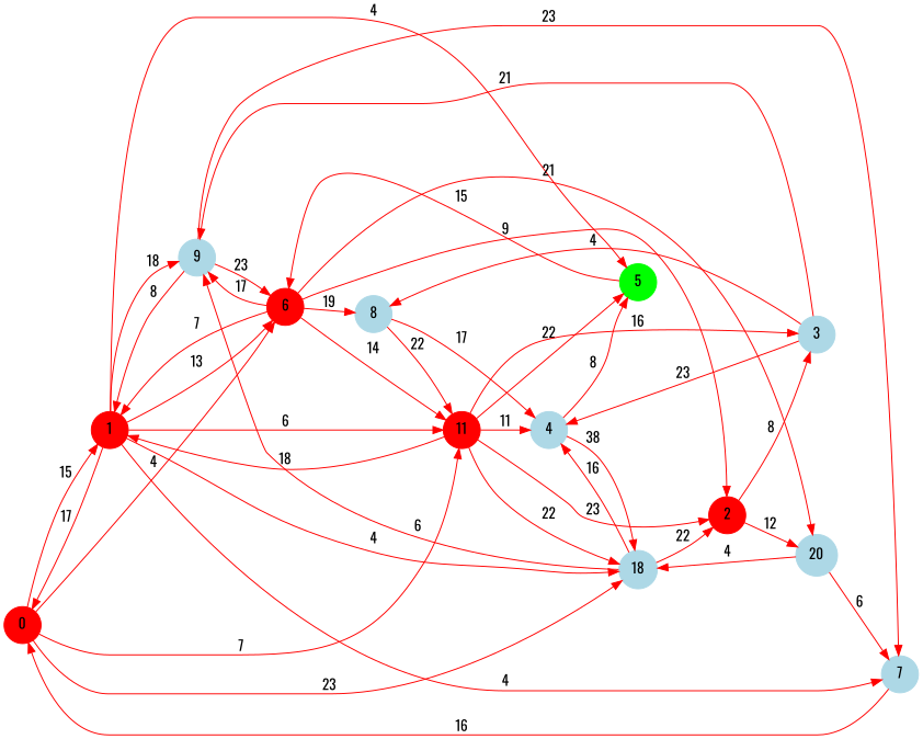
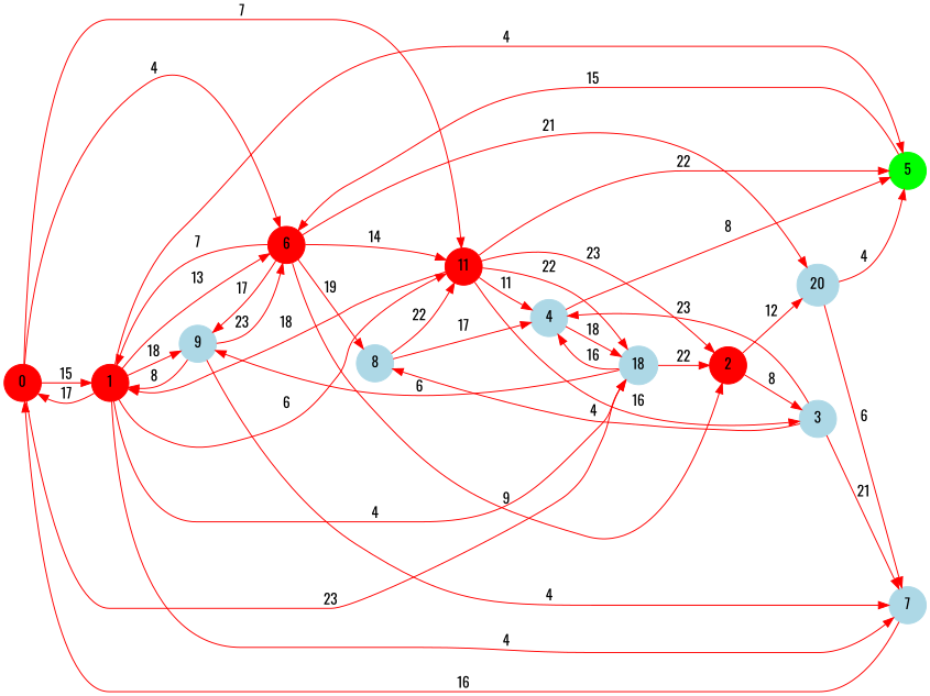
  digraph {
    fontname=Oswald
    rankdir=LR
    node [color=lightblue fontname=Oswald shape=circle style=filled]
    edge [color=red fontname=Oswald]
    0 [color=red]
    1 [color=red]
    6 [color=red]
    11 [color=red]
    n5 [label=18]
    5 [color=green]
    7
    9
    2 [color=red]
    n10 [label=20]
    8
    3
    4
    0 -> 1 [label=15]
    0 -> 6 [label=4]
    0 -> 11 [label=7]
    0 -> n5 [label=23]
    1 -> 0 [label=17]
    1 -> 6 [label=13]
    1 -> 11 [label=6]
    1 -> n5 [label=4]
    1 -> 5 [label=4]
    1 -> 7 [label=4]
    1 -> 9 [label=18]
    6 -> 1 [label=7]
    6 -> 11 [label=14]
    6 -> 9 [label=17]
    6 -> 2 [label=9]
    6 -> n10 [label=21]
    6 -> 8 [label=19]
    11 -> 1 [label=18]
    11 -> n5 [label=22]
    11 -> 5 [label=22]
    11 -> 2 [label=23]
    11 -> 3 [label=16]
    11 -> 4 [label=11]
    n5 -> 9 [label=6]
    n5 -> 2 [label=22]
    n5 -> 4 [label=16]
    5 -> 6 [label=15]
    7 -> 0 [label=16]
    9 -> 1 [label=8]
    9 -> 6 [label=23]
-   9 -> 7 [label=23]
+   9 -> 7 [label=4]
    2 -> n10 [label=12]
    2 -> 3 [label=8]
-   n10 -> n5 [label=4]
+   n10 -> 5 [label=4]
    n10 -> 7 [label=6]
    8 -> 11 [label=22]
    8 -> 4 [label=17]
-   3 -> 9 [label=21]
+   3 -> 7 [label=21]
    3 -> 8 [label=4]
    3 -> 4 [label=23]
-   4 -> n5 [label=38]
+   4 -> n5 [label=18]
    4 -> 5 [label=8]
  }
